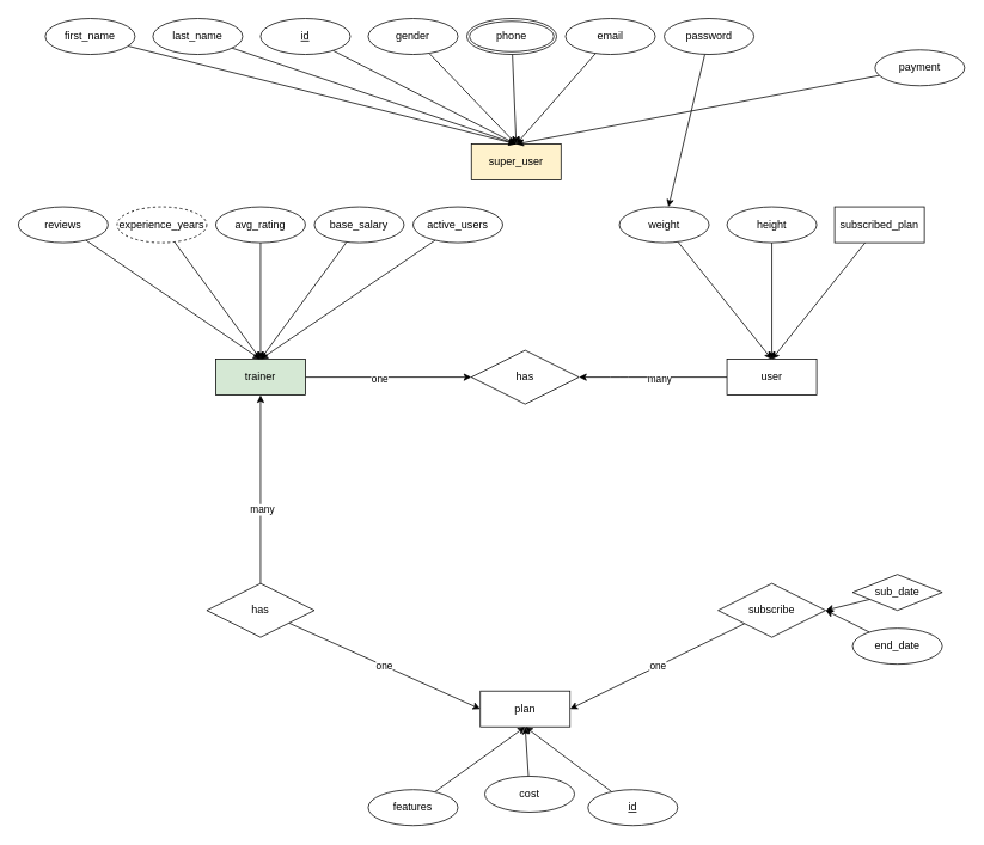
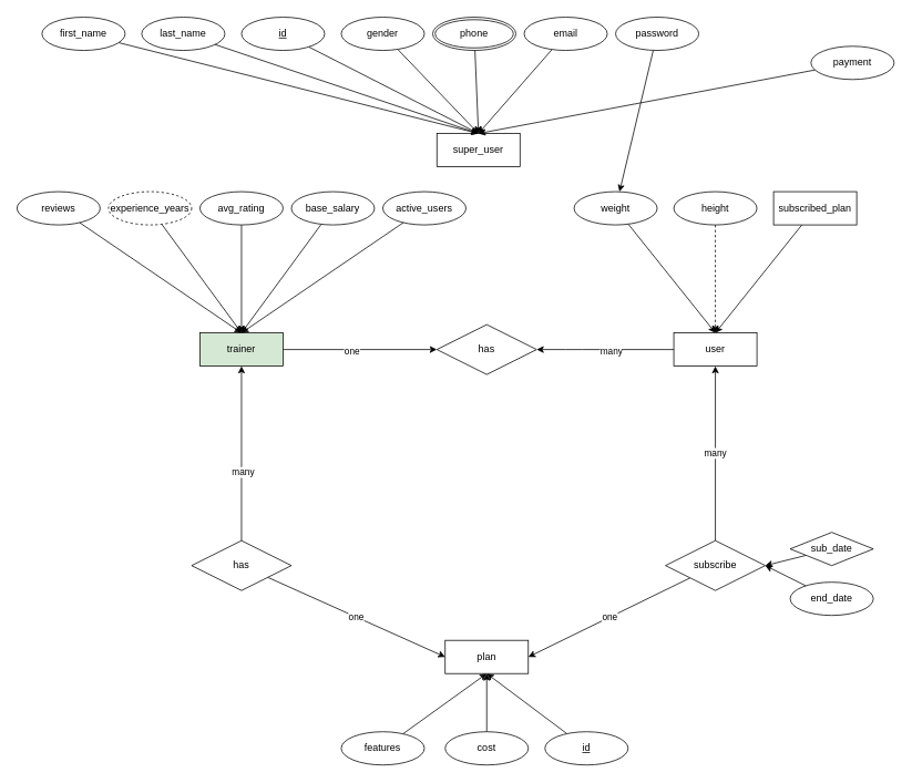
  <mxCell id="0" />
  <mxCell id="1" parent="0" />
  <mxCell id="2" style="edgeStyle=none;html=1;entryX=0;entryY=0.5;entryDx=0;entryDy=0;" parent="1" source="4" target="48" edge="1"><mxGeometry relative="1" as="geometry" /></mxCell>
  <mxCell id="3" value="one" style="edgeLabel;html=1;align=center;verticalAlign=middle;resizable=0;points=[];" parent="2" vertex="1" connectable="0"><mxGeometry x="-0.117" y="-1" relative="1" as="geometry"><mxPoint as="offset" /></mxGeometry></mxCell>
  <mxCell id="4" value="trainer" style="whiteSpace=wrap;html=1;align=center;fillColor=#d5e8d4;" parent="1" vertex="1"><mxGeometry y="400" width="100" height="40" as="geometry" x="240" /></mxCell>
- <mxCell id="5" value="super_user" style="whiteSpace=wrap;html=1;align=center;fillColor=#fff2cc;" parent="1" vertex="1"><mxGeometry x="525" y="160" width="100" height="40" as="geometry" /></mxCell>
+ <mxCell id="5" value="super_user" style="whiteSpace=wrap;html=1;align=center;" parent="1" vertex="1"><mxGeometry x="525" y="160" width="100" height="40" as="geometry" /></mxCell>
  <mxCell id="6" value="plan" style="whiteSpace=wrap;html=1;align=center;" parent="1" vertex="1"><mxGeometry x="535" y="770" width="100" height="40" as="geometry" /></mxCell>
  <mxCell id="7" style="edgeStyle=none;html=1;entryX=0.5;entryY=0;entryDx=0;entryDy=0;" parent="1" source="8" target="5" edge="1"><mxGeometry relative="1" as="geometry" /></mxCell>
  <mxCell id="8" value="first_name" style="ellipse;whiteSpace=wrap;html=1;align=center;" parent="1" vertex="1"><mxGeometry x="50" y="20" width="100" height="40" as="geometry" /></mxCell>
  <mxCell id="9" style="edgeStyle=none;html=1;entryX=0.5;entryY=0;entryDx=0;entryDy=0;" parent="1" source="10" target="5" edge="1"><mxGeometry relative="1" as="geometry" /></mxCell>
  <mxCell id="10" value="last_name" style="ellipse;whiteSpace=wrap;html=1;align=center;" parent="1" vertex="1"><mxGeometry x="170" y="20" width="100" height="40" as="geometry" /></mxCell>
  <mxCell id="11" style="edgeStyle=none;html=1;entryX=0.5;entryY=0;entryDx=0;entryDy=0;" parent="1" source="12" target="5" edge="1"><mxGeometry relative="1" as="geometry"><mxPoint x="720" y="340" as="targetPoint" /></mxGeometry></mxCell>
  <mxCell id="12" value="gender" style="ellipse;whiteSpace=wrap;html=1;align=center;" parent="1" vertex="1"><mxGeometry x="410" y="20" width="100" height="40" as="geometry" /></mxCell>
  <mxCell id="13" style="edgeStyle=none;html=1;entryX=0.5;entryY=0;entryDx=0;entryDy=0;" parent="1" source="14" target="4" edge="1"><mxGeometry relative="1" as="geometry" /></mxCell>
  <mxCell id="14" value="experience_years" style="ellipse;whiteSpace=wrap;html=1;align=center;dashed=1;" parent="1" vertex="1"><mxGeometry x="130" y="230" width="100" height="40" as="geometry" /></mxCell>
  <mxCell id="15" style="edgeStyle=none;html=1;entryX=0.5;entryY=0;entryDx=0;entryDy=0;" parent="1" source="16" target="5" edge="1"><mxGeometry relative="1" as="geometry" /></mxCell>
  <mxCell id="16" value="phone" style="ellipse;shape=doubleEllipse;margin=3;whiteSpace=wrap;html=1;align=center;" parent="1" vertex="1"><mxGeometry x="520" y="20" width="100" height="40" as="geometry" /></mxCell>
  <mxCell id="17" style="edgeStyle=none;html=1;entryX=0.5;entryY=0;entryDx=0;entryDy=0;" parent="1" source="18" target="5" edge="1"><mxGeometry relative="1" as="geometry"><mxPoint x="720" y="340" as="targetPoint" /></mxGeometry></mxCell>
  <mxCell id="18" value="email" style="ellipse;whiteSpace=wrap;html=1;align=center;" parent="1" vertex="1"><mxGeometry x="630" y="20" width="100" height="40" as="geometry" /></mxCell>
  <mxCell id="19" style="edgeStyle=none;html=1;" parent="1" source="20" target="33" edge="1"><mxGeometry relative="1" as="geometry"><mxPoint x="460" y="200" as="targetPoint" /></mxGeometry></mxCell>
  <mxCell id="20" value="password" style="ellipse;whiteSpace=wrap;html=1;align=center;" parent="1" vertex="1"><mxGeometry x="740" y="20" width="100" height="40" as="geometry" /></mxCell>
  <mxCell id="21" style="edgeStyle=none;html=1;entryX=0.5;entryY=0;entryDx=0;entryDy=0;" parent="1" source="22" target="5" edge="1"><mxGeometry relative="1" as="geometry"><mxPoint x="470" y="260" as="targetPoint" /></mxGeometry></mxCell>
  <mxCell id="22" value="payment" style="ellipse;whiteSpace=wrap;html=1;align=center;" parent="1" vertex="1"><mxGeometry x="975" y="55" width="100" height="40" as="geometry" /></mxCell>
  <mxCell id="23" style="edgeStyle=none;html=1;entryX=0.5;entryY=0;entryDx=0;entryDy=0;" parent="1" source="24" target="5" edge="1"><mxGeometry relative="1" as="geometry" /></mxCell>
  <mxCell id="24" value="id" style="ellipse;whiteSpace=wrap;html=1;align=center;fontStyle=4;" parent="1" vertex="1"><mxGeometry x="290" y="20" width="100" height="40" as="geometry" /></mxCell>
  <mxCell id="25" style="edgeStyle=none;html=1;entryX=1;entryY=0.5;entryDx=0;entryDy=0;" parent="1" source="27" target="48" edge="1"><mxGeometry relative="1" as="geometry"><Array as="points"><mxPoint x="690" y="420" /></Array></mxGeometry></mxCell>
  <mxCell id="26" value="many" style="edgeLabel;html=1;align=center;verticalAlign=middle;resizable=0;points=[];" parent="25" vertex="1" connectable="0"><mxGeometry x="-0.076" y="1" relative="1" as="geometry"><mxPoint as="offset" /></mxGeometry></mxCell>
  <mxCell id="27" value="user" style="whiteSpace=wrap;html=1;align=center;" parent="1" vertex="1"><mxGeometry x="810" y="400" width="100" height="40" as="geometry" /></mxCell>
  <mxCell id="28" style="edgeStyle=none;html=1;entryX=0.5;entryY=0;entryDx=0;entryDy=0;" parent="1" source="29" target="27" edge="1"><mxGeometry relative="1" as="geometry" /></mxCell>
  <mxCell id="29" value="subscribed_plan" style="whiteSpace=wrap;html=1;align=center;rounded=0;" parent="1" vertex="1"><mxGeometry x="930" y="230" width="100" height="40" as="geometry" /></mxCell>
- <mxCell id="30" style="edgeStyle=none;html=1;entryX=0.5;entryY=0;entryDx=0;entryDy=0;" parent="1" source="31" target="27" edge="1"><mxGeometry relative="1" as="geometry" /></mxCell>
+ <mxCell id="30" style="edgeStyle=none;html=1;entryX=0.5;entryY=0;entryDx=0;entryDy=0;dashed=1;" parent="1" source="31" target="27" edge="1"><mxGeometry relative="1" as="geometry" /></mxCell>
  <mxCell id="31" value="height" style="ellipse;whiteSpace=wrap;html=1;align=center;" parent="1" vertex="1"><mxGeometry x="810" y="230" width="100" height="40" as="geometry" /></mxCell>
  <mxCell id="32" style="edgeStyle=none;html=1;entryX=0.5;entryY=0;entryDx=0;entryDy=0;" parent="1" source="33" target="27" edge="1"><mxGeometry relative="1" as="geometry" /></mxCell>
  <mxCell id="33" value="weight" style="ellipse;whiteSpace=wrap;html=1;align=center;" parent="1" vertex="1"><mxGeometry x="690" y="230" width="100" height="40" as="geometry" /></mxCell>
  <mxCell id="34" style="edgeStyle=none;html=1;entryX=0.5;entryY=0;entryDx=0;entryDy=0;" parent="1" source="35" target="4" edge="1"><mxGeometry relative="1" as="geometry"><mxPoint x="310" y="320" as="targetPoint" /></mxGeometry></mxCell>
  <mxCell id="35" value="avg_rating" style="ellipse;whiteSpace=wrap;html=1;align=center;" parent="1" vertex="1"><mxGeometry y="230" width="100" height="40" as="geometry" x="240" /></mxCell>
  <mxCell id="36" style="edgeStyle=none;html=1;entryX=0.5;entryY=0;entryDx=0;entryDy=0;" parent="1" source="37" target="4" edge="1"><mxGeometry relative="1" as="geometry" /></mxCell>
  <mxCell id="37" value="base_salary" style="ellipse;whiteSpace=wrap;html=1;align=center;" parent="1" vertex="1"><mxGeometry x="350" y="230" width="100" height="40" as="geometry" /></mxCell>
  <mxCell id="38" style="edgeStyle=none;html=1;entryX=0.5;entryY=0;entryDx=0;entryDy=0;" parent="1" source="39" target="4" edge="1"><mxGeometry relative="1" as="geometry" /></mxCell>
  <mxCell id="39" value="active_users" style="ellipse;whiteSpace=wrap;html=1;align=center;" parent="1" vertex="1"><mxGeometry x="460" y="230" width="100" height="40" as="geometry" /></mxCell>
  <mxCell id="40" style="edgeStyle=none;html=1;entryX=0.5;entryY=1;entryDx=0;entryDy=0;" parent="1" source="41" target="6" edge="1"><mxGeometry relative="1" as="geometry" /></mxCell>
  <mxCell id="41" value="features" style="ellipse;whiteSpace=wrap;html=1;align=center;" parent="1" vertex="1"><mxGeometry x="410" y="880" width="100" height="40" as="geometry" /></mxCell>
  <mxCell id="42" style="edgeStyle=none;html=1;entryX=0.5;entryY=1;entryDx=0;entryDy=0;" parent="1" source="43" target="6" edge="1"><mxGeometry relative="1" as="geometry"><mxPoint x="600" y="710" as="targetPoint" /></mxGeometry></mxCell>
- <mxCell id="43" value="cost" style="ellipse;whiteSpace=wrap;html=1;align=center;" parent="1" vertex="1"><mxGeometry x="540" y="865" width="100" height="40" as="geometry" /></mxCell>
+ <mxCell id="43" value="cost" style="ellipse;whiteSpace=wrap;html=1;align=center;" parent="1" vertex="1"><mxGeometry x="535" y="880" width="100" height="40" as="geometry" /></mxCell>
  <mxCell id="44" style="edgeStyle=none;html=1;entryX=0.5;entryY=1;entryDx=0;entryDy=0;" parent="1" source="45" target="6" edge="1"><mxGeometry relative="1" as="geometry" /></mxCell>
  <mxCell id="45" value="id" style="ellipse;whiteSpace=wrap;html=1;align=center;fontStyle=4;" parent="1" vertex="1"><mxGeometry x="655" y="880" width="100" height="40" as="geometry" /></mxCell>
  <mxCell id="46" style="edgeStyle=none;html=1;entryX=0.5;entryY=0;entryDx=0;entryDy=0;" parent="1" source="47" target="4" edge="1"><mxGeometry relative="1" as="geometry"><mxPoint x="210" y="390" as="targetPoint" /></mxGeometry></mxCell>
  <mxCell id="47" value="reviews" style="ellipse;whiteSpace=wrap;html=1;align=center;" parent="1" vertex="1"><mxGeometry x="20" y="230" width="100" height="40" as="geometry" /></mxCell>
  <mxCell id="48" value="has" style="shape=rhombus;perimeter=rhombusPerimeter;whiteSpace=wrap;html=1;align=center;" parent="1" vertex="1"><mxGeometry x="525" y="390" width="120" height="60" as="geometry" /></mxCell>
  <mxCell id="49" value="one" style="edgeStyle=none;html=1;entryX=1;entryY=0.5;entryDx=0;entryDy=0;" parent="1" source="51" target="6" edge="1"><mxGeometry relative="1" as="geometry" /></mxCell>
+ <mxCell id="50" value="many" style="edgeStyle=none;html=1;entryX=0.5;entryY=1;entryDx=0;entryDy=0;" parent="1" source="51" target="27" edge="1"><mxGeometry relative="1" as="geometry"><Array as="points" /></mxGeometry></mxCell>
  <mxCell id="51" value="subscribe" style="shape=rhombus;perimeter=rhombusPerimeter;whiteSpace=wrap;html=1;align=center;" parent="1" vertex="1"><mxGeometry x="800" y="650" width="120" height="60" as="geometry" /></mxCell>
  <mxCell id="52" style="edgeStyle=none;html=1;entryX=0.5;entryY=1;entryDx=0;entryDy=0;" parent="1" source="55" target="4" edge="1"><mxGeometry relative="1" as="geometry" /></mxCell>
  <mxCell id="53" value="many" style="edgeLabel;html=1;align=center;verticalAlign=middle;resizable=0;points=[];" parent="52" vertex="1" connectable="0"><mxGeometry x="-0.205" y="-2" relative="1" as="geometry"><mxPoint x="-1" as="offset" /></mxGeometry></mxCell>
  <mxCell id="54" value="one" style="edgeStyle=none;html=1;entryX=0;entryY=0.5;entryDx=0;entryDy=0;" parent="1" source="55" target="6" edge="1"><mxGeometry relative="1" as="geometry" /></mxCell>
  <mxCell id="55" value="has" style="shape=rhombus;perimeter=rhombusPerimeter;whiteSpace=wrap;html=1;align=center;" parent="1" vertex="1"><mxGeometry x="230" y="650" width="120" height="60" as="geometry" /></mxCell>
  <mxCell id="56" style="edgeStyle=none;html=1;entryX=1;entryY=0.5;entryDx=0;entryDy=0;" parent="1" source="57" target="51" edge="1"><mxGeometry relative="1" as="geometry" /></mxCell>
  <mxCell id="57" value="sub_date" style="rhombus;whiteSpace=wrap;html=1;align=center;" parent="1" vertex="1"><mxGeometry x="950" y="640" width="100" height="40" as="geometry" /></mxCell>
  <mxCell id="58" style="edgeStyle=none;html=1;entryX=1;entryY=0.5;entryDx=0;entryDy=0;" parent="1" source="59" target="51" edge="1"><mxGeometry relative="1" as="geometry"><mxPoint x="840" y="560" as="targetPoint" /></mxGeometry></mxCell>
  <mxCell id="59" value="end_date" style="ellipse;whiteSpace=wrap;html=1;align=center;" parent="1" vertex="1"><mxGeometry x="950" y="700" width="100" height="40" as="geometry" /></mxCell>
